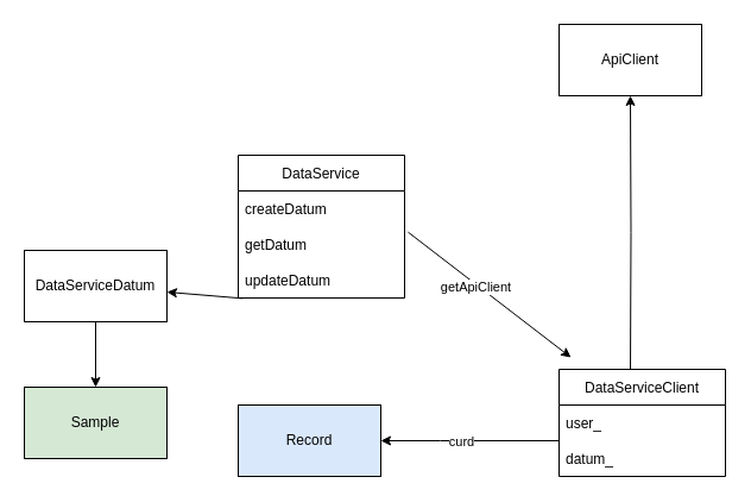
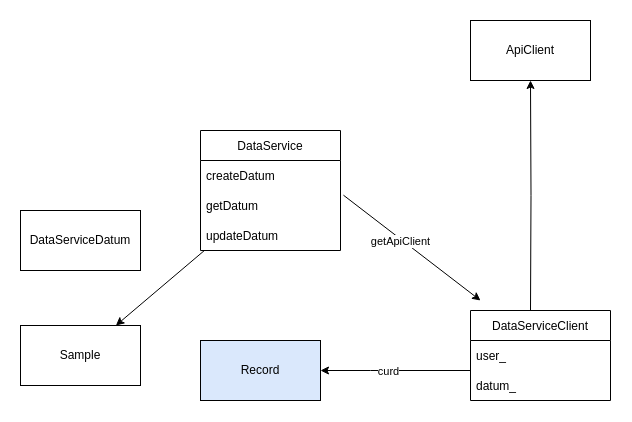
  <mxCell id="0" />
  <mxCell id="1" parent="0" />
  <mxCell id="2" value="ApiClient&lt;br&gt;" style="rounded=0;whiteSpace=wrap;html=1;" vertex="1" parent="1"><mxGeometry x="470" y="20" width="120" height="60" as="geometry" /></mxCell>
  <mxCell id="3" style="edgeStyle=orthogonalEdgeStyle;rounded=0;orthogonalLoop=1;jettySize=auto;html=1;entryX=0.5;entryY=1;entryDx=0;entryDy=0;" edge="1" parent="1" target="2"><mxGeometry relative="1" as="geometry"><mxPoint x="530" y="310" as="sourcePoint" /></mxGeometry></mxCell>
  <mxCell id="4" value="Record" style="rounded=0;whiteSpace=wrap;html=1;fillColor=#dae8fc;" vertex="1" parent="1"><mxGeometry x="200" y="340" width="120" height="60" as="geometry" /></mxCell>
  <mxCell id="5" value="" style="endArrow=classic;html=1;rounded=0;exitX=0;exitY=0.6;exitDx=0;exitDy=0;entryX=1;entryY=0.5;entryDx=0;entryDy=0;exitPerimeter=0;" edge="1" parent="1" target="4"><mxGeometry width="50" height="50" relative="1" as="geometry"><mxPoint x="470" y="370" as="sourcePoint" /><mxPoint x="330" y="340" as="targetPoint" /><Array as="points"><mxPoint x="370" y="370" /></Array></mxGeometry></mxCell>
  <mxCell id="6" value="curd" style="edgeLabel;html=1;align=center;verticalAlign=middle;resizable=0;points=[];" vertex="1" connectable="0" parent="5"><mxGeometry x="0.102" relative="1" as="geometry"><mxPoint as="offset" /></mxGeometry></mxCell>
  <mxCell id="7" value="DataServiceClient" style="swimlane;fontStyle=0;childLayout=stackLayout;horizontal=1;startSize=30;horizontalStack=0;resizeParent=1;resizeParentMax=0;resizeLast=0;collapsible=1;marginBottom=0;" vertex="1" parent="1"><mxGeometry x="470" y="310" width="140" height="90" as="geometry" /></mxCell>
  <mxCell id="8" value="user_" style="text;strokeColor=none;fillColor=none;align=left;verticalAlign=middle;spacingLeft=4;spacingRight=4;overflow=hidden;points=[[0,0.5],[1,0.5]];portConstraint=eastwest;rotatable=0;" vertex="1" parent="7"><mxGeometry y="30" width="140" height="30" as="geometry" /></mxCell>
  <mxCell id="9" value="datum_" style="text;strokeColor=none;fillColor=none;align=left;verticalAlign=middle;spacingLeft=4;spacingRight=4;overflow=hidden;points=[[0,0.5],[1,0.5]];portConstraint=eastwest;rotatable=0;" vertex="1" parent="7"><mxGeometry y="60" width="140" height="30" as="geometry" /></mxCell>
  <mxCell id="10" value="" style="endArrow=classic;html=1;rounded=0;exitX=1.021;exitY=0.156;exitDx=0;exitDy=0;exitPerimeter=0;" edge="1" parent="1" source="15"><mxGeometry width="50" height="50" relative="1" as="geometry"><mxPoint x="360" y="227.5" as="sourcePoint" /><mxPoint x="480" y="300" as="targetPoint" /></mxGeometry></mxCell>
  <mxCell id="11" value="&lt;div style=&quot;color: rgb(212, 212, 212); background-color: rgb(30, 30, 30); font-family: &amp;quot;Droid Sans Mono&amp;quot;, &amp;quot;monospace&amp;quot;, monospace; font-size: 22px; line-height: 30px;&quot;&gt;&lt;br&gt;&lt;/div&gt;" style="edgeLabel;html=1;align=center;verticalAlign=middle;resizable=0;points=[];" vertex="1" connectable="0" parent="10"><mxGeometry x="-0.186" y="3" relative="1" as="geometry"><mxPoint as="offset" /></mxGeometry></mxCell>
  <mxCell id="12" value="getApiClient" style="edgeLabel;html=1;align=center;verticalAlign=middle;resizable=0;points=[];" vertex="1" connectable="0" parent="10"><mxGeometry x="-0.151" y="-2" relative="1" as="geometry"><mxPoint as="offset" /></mxGeometry></mxCell>
  <mxCell id="13" value="DataService" style="swimlane;fontStyle=0;childLayout=stackLayout;horizontal=1;startSize=30;horizontalStack=0;resizeParent=1;resizeParentMax=0;resizeLast=0;collapsible=1;marginBottom=0;" vertex="1" parent="1"><mxGeometry x="200" y="130" width="140" height="120" as="geometry" /></mxCell>
  <mxCell id="14" value="createDatum" style="text;strokeColor=none;fillColor=none;align=left;verticalAlign=middle;spacingLeft=4;spacingRight=4;overflow=hidden;points=[[0,0.5],[1,0.5]];portConstraint=eastwest;rotatable=0;" vertex="1" parent="13"><mxGeometry y="30" width="140" height="30" as="geometry" /></mxCell>
  <mxCell id="15" value="getDatum" style="text;strokeColor=none;fillColor=none;align=left;verticalAlign=middle;spacingLeft=4;spacingRight=4;overflow=hidden;points=[[0,0.5],[1,0.5]];portConstraint=eastwest;rotatable=0;" vertex="1" parent="13"><mxGeometry y="60" width="140" height="30" as="geometry" /></mxCell>
  <mxCell id="16" value="updateDatum" style="text;strokeColor=none;fillColor=none;align=left;verticalAlign=middle;spacingLeft=4;spacingRight=4;overflow=hidden;points=[[0,0.5],[1,0.5]];portConstraint=eastwest;rotatable=0;" vertex="1" parent="13"><mxGeometry y="90" width="140" height="30" as="geometry" /></mxCell>
- <mxCell id="17" value="Sample" style="rounded=0;whiteSpace=wrap;html=1;fillColor=#d5e8d4;" vertex="1" parent="1"><mxGeometry x="20" y="325" width="120" height="60" as="geometry" /></mxCell>
+ <mxCell id="17" value="Sample" style="rounded=0;whiteSpace=wrap;html=1;" vertex="1" parent="1"><mxGeometry x="20" y="325" width="120" height="60" as="geometry" /></mxCell>
  <mxCell id="18" value="DataServiceDatum" style="rounded=0;whiteSpace=wrap;html=1;" vertex="1" parent="1"><mxGeometry x="20" y="210" width="120" height="60" as="geometry" /></mxCell>
- <mxCell id="19" value="" style="endArrow=classic;html=1;rounded=0;" edge="1" parent="1" source="18" target="17"><mxGeometry width="50" height="50" relative="1" as="geometry"><mxPoint x="270" y="410" as="sourcePoint" /><mxPoint x="320" y="360" as="targetPoint" /></mxGeometry></mxCell>
- <mxCell id="20" value="" style="endArrow=classic;html=1;rounded=0;exitX=0.025;exitY=1.011;exitDx=0;exitDy=0;exitPerimeter=0;" edge="1" parent="1" source="16" target="18"><mxGeometry width="50" height="50" relative="1" as="geometry"><mxPoint x="270" y="410" as="sourcePoint" /><mxPoint x="320" y="360" as="targetPoint" /></mxGeometry></mxCell>
+ <mxCell id="20" value="" style="endArrow=classic;html=1;rounded=0;exitX=0.025;exitY=1.011;exitDx=0;exitDy=0;exitPerimeter=0;" edge="1" parent="1" source="16" target="17"><mxGeometry width="50" height="50" relative="1" as="geometry"><mxPoint x="270" y="410" as="sourcePoint" /><mxPoint x="320" y="360" as="targetPoint" /></mxGeometry></mxCell>
